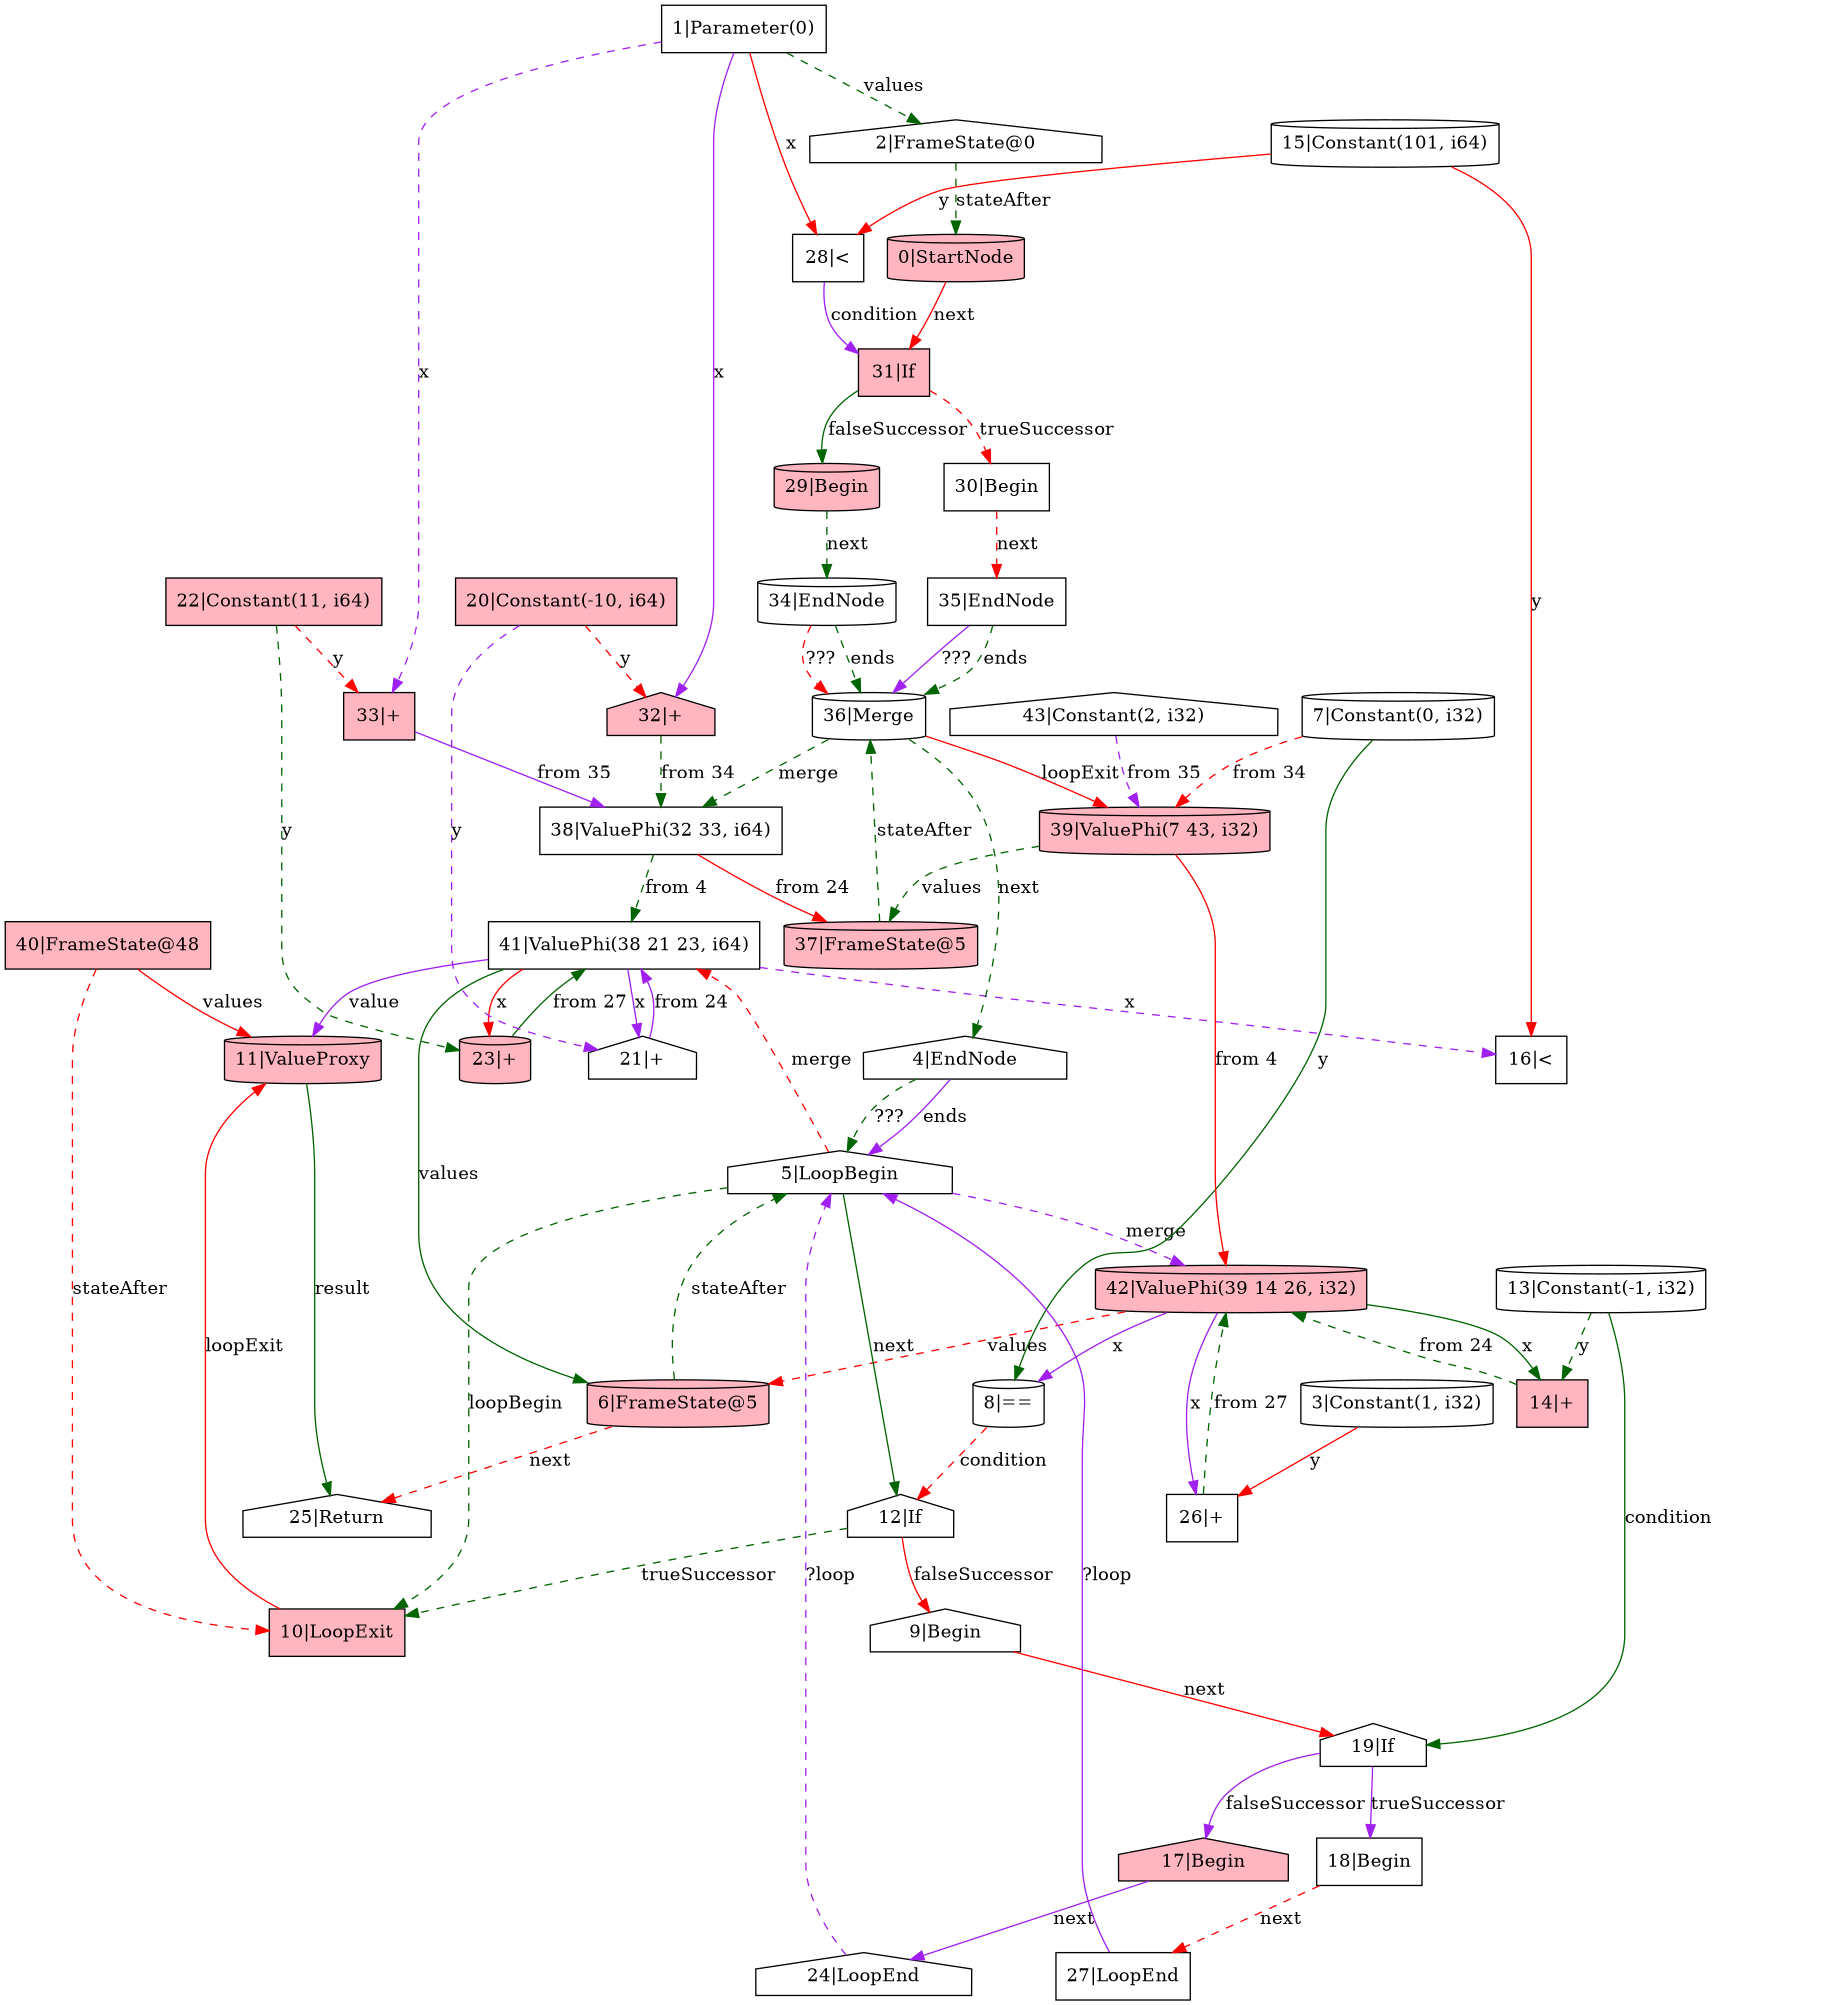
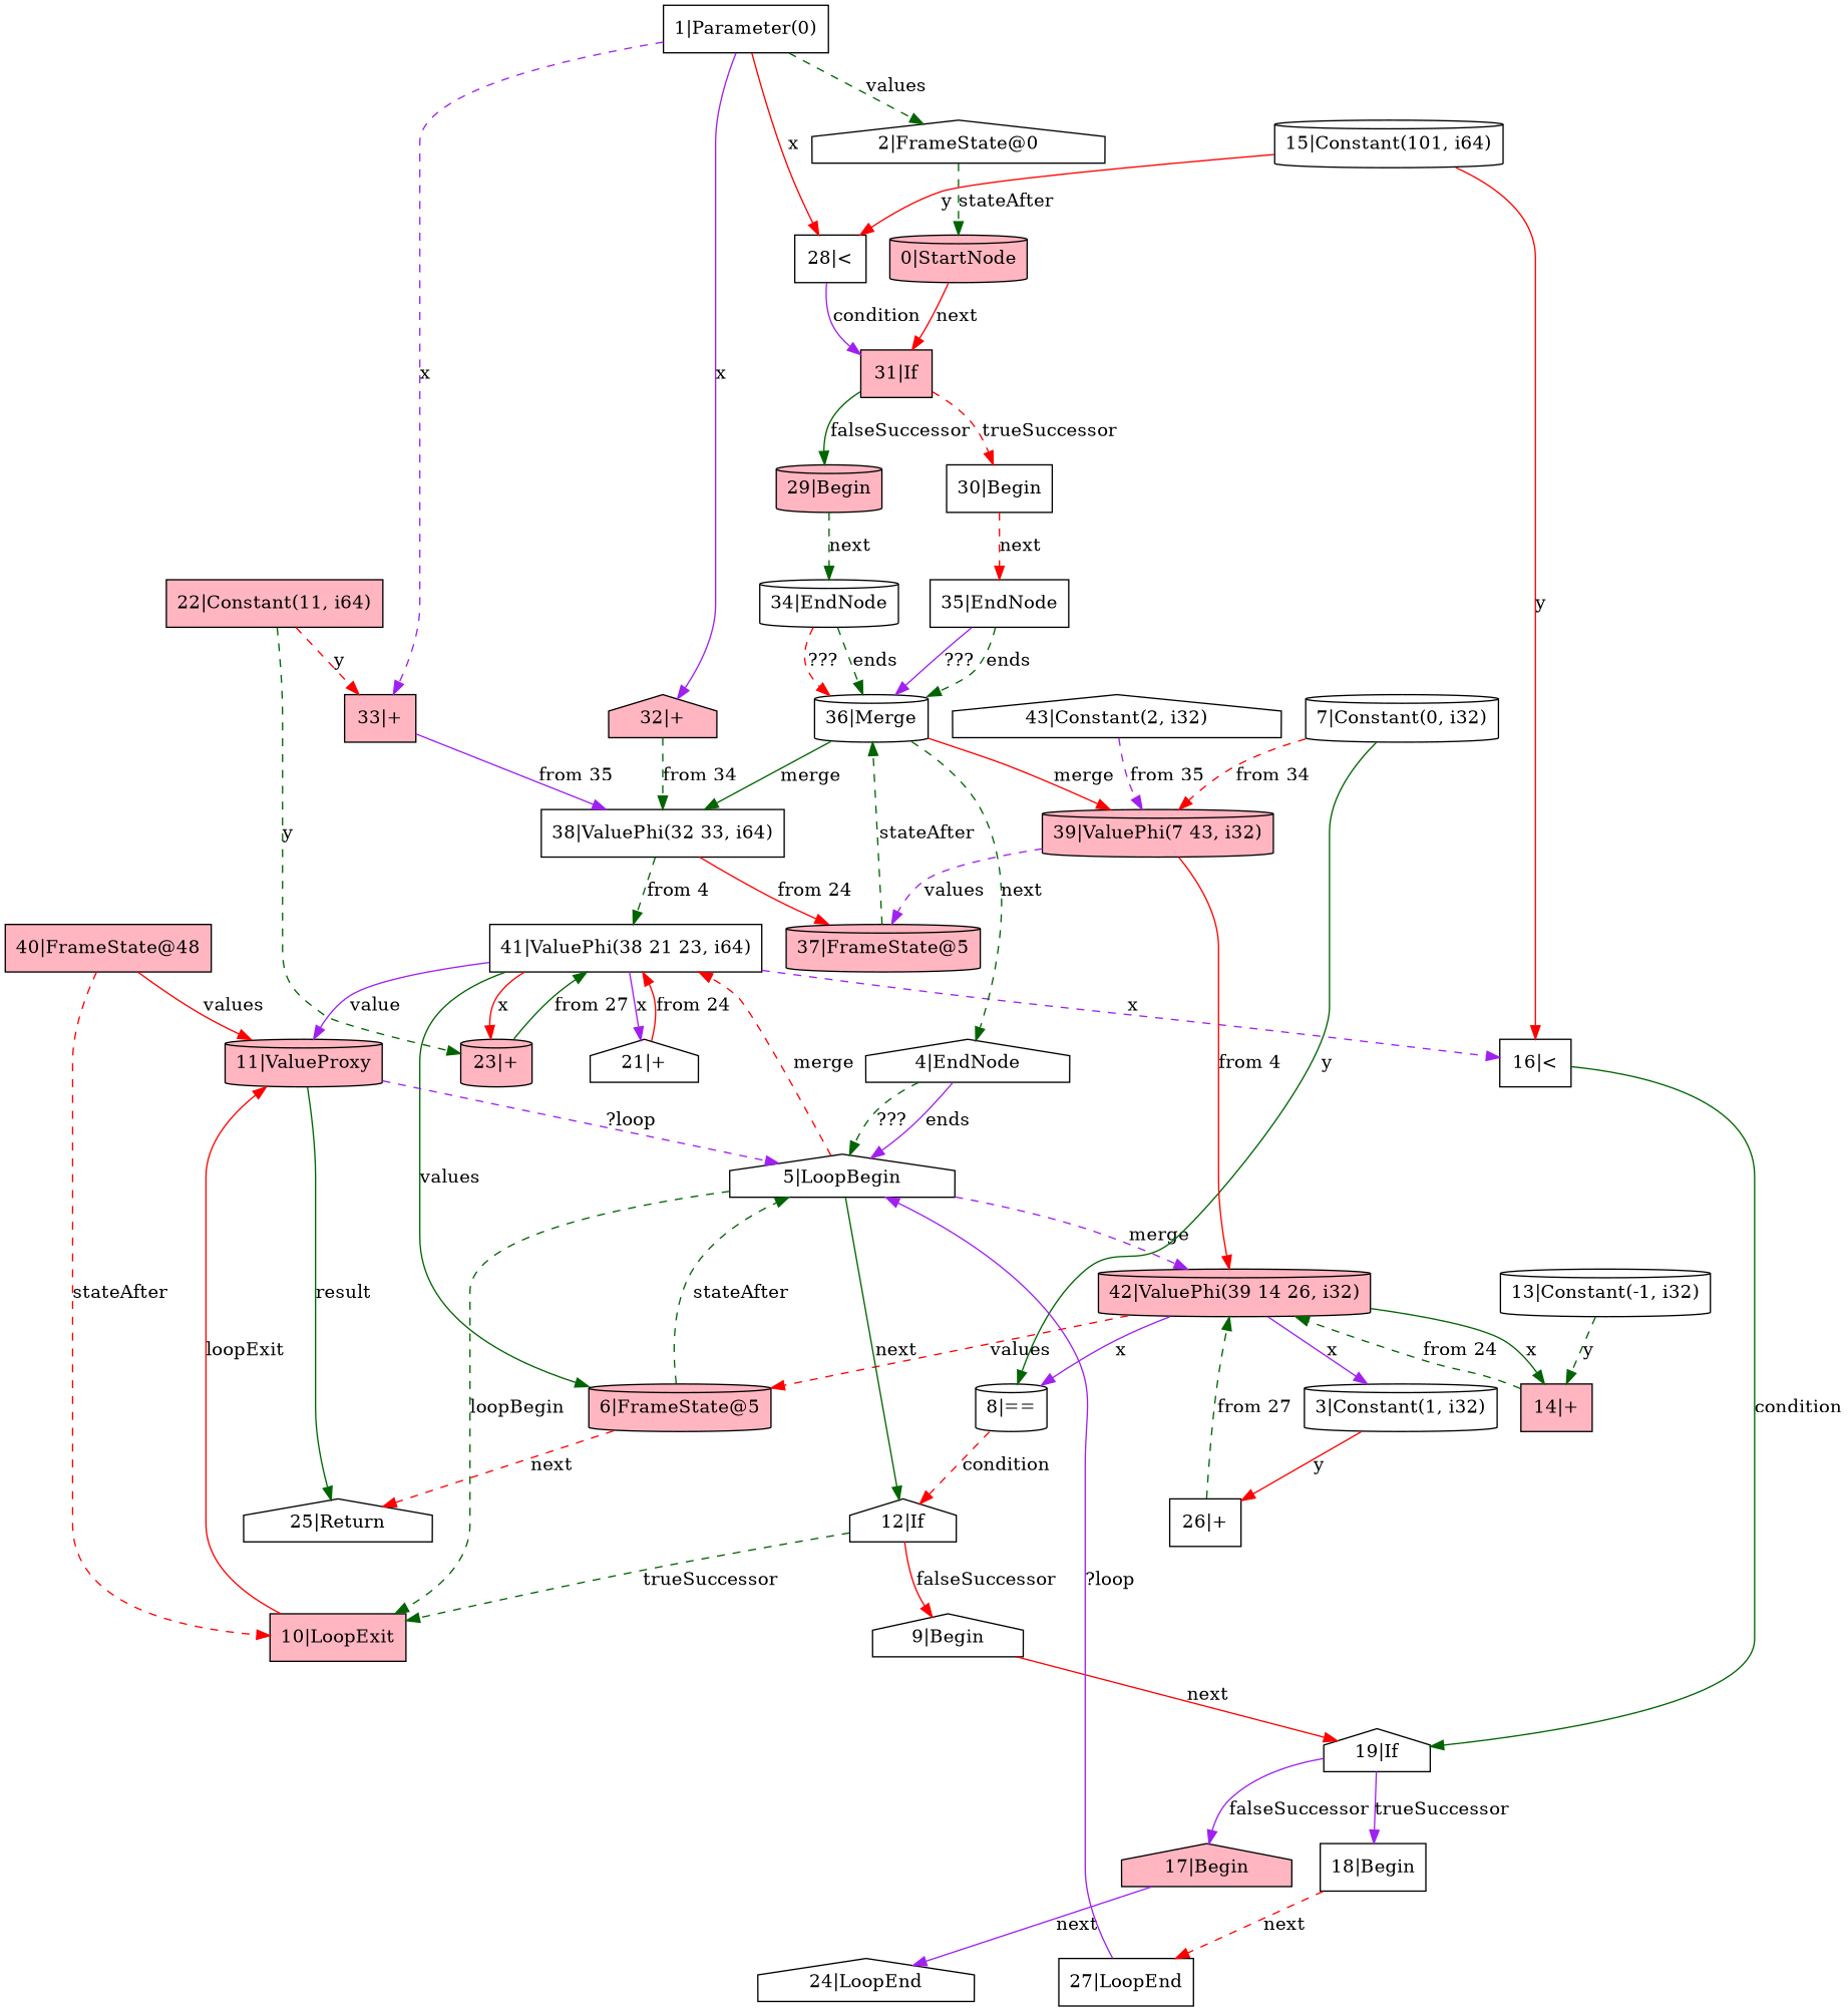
  digraph {
    node [fillcolor=white shape=box style=filled]
    edge [color=darkgreen style=solid]
    n1 [fillcolor=lightpink label="0|StartNode" shape=cylinder]
    n2 [fillcolor=lightpink label="31|If"]
    n3 [fillcolor=lightpink label="29|Begin" shape=cylinder]
    n4 [label="30|Begin"]
    n5 [label="1|Parameter(0)"]
    n6 [label="2|FrameState@0" shape=house]
    n7 [label="28|<"]
    n8 [fillcolor=lightpink label="32|+" shape=house]
    n9 [fillcolor=lightpink label="33|+"]
    n10 [label="38|ValuePhi(32 33, i64)"]
    n11 [label="3|Constant(1, i32)" shape=cylinder]
    n12 [label="26|+"]
    n13 [fillcolor=lightpink label="42|ValuePhi(39 14 26, i32)" shape=cylinder]
    n14 [label="4|EndNode" shape=house]
    n15 [label="5|LoopBegin" shape=house]
    n16 [fillcolor=lightpink label="10|LoopExit"]
    n17 [label="12|If" shape=house]
    n18 [label="41|ValuePhi(38 21 23, i64)"]
    n19 [fillcolor=lightpink label="11|ValueProxy" shape=cylinder]
    n20 [label="9|Begin" shape=house]
    n21 [fillcolor=lightpink label="6|FrameState@5" shape=cylinder]
    n22 [label="16|<"]
    n23 [label="21|+" shape=house]
    n24 [fillcolor=lightpink label="23|+" shape=cylinder]
    n25 [label="8|==" shape=cylinder]
    n26 [fillcolor=lightpink label="14|+"]
    n27 [label="25|Return" shape=house]
    n28 [label="7|Constant(0, i32)" shape=cylinder]
    n29 [fillcolor=lightpink label="39|ValuePhi(7 43, i32)" shape=cylinder]
    n30 [fillcolor=lightpink label="37|FrameState@5" shape=cylinder]
    n31 [label="19|If" shape=house]
    n32 [fillcolor=lightpink label="17|Begin" shape=house]
    n33 [label="18|Begin"]
    n34 [fillcolor=lightpink label="40|FrameState@48"]
    n35 [label="13|Constant(-1, i32)" shape=cylinder]
    n36 [label="15|Constant(101, i64)" shape=cylinder]
    n37 [label="24|LoopEnd" shape=house]
    n38 [label="27|LoopEnd"]
-   n39 [fillcolor=lightpink label="20|Constant(-10, i64)"]
    n40 [fillcolor=lightpink label="22|Constant(11, i64)"]
    n41 [label="34|EndNode" shape=cylinder]
    n42 [label="36|Merge" shape=cylinder]
    n43 [label="35|EndNode"]
    n44 [label="43|Constant(2, i32)" shape=house]
    n1 -> n2 [color=red label=next]
    n2 -> n3 [label=falseSuccessor]
    n2 -> n4 [color=red label=trueSuccessor style=dashed]
    n3 -> n41 [label=next style=dashed]
    n4 -> n43 [color=red label=next style=dashed]
    n5 -> n6 [label=values style=dashed]
    n5 -> n7 [color=red label=x]
    n5 -> n8 [color=purple label=x]
    n5 -> n9 [color=purple label=x style=dashed]
    n6 -> n1 [label=stateAfter style=dashed]
    n7 -> n2 [color=purple label=condition]
    n8 -> n10 [label="from 34" style=dashed]
    n9 -> n10 [color=purple label="from 35"]
    n10 -> n18 [label="from 4" style=dashed]
    n10 -> n30 [color=red label="from 24"]
    n11 -> n12 [color=red label=y]
    n12 -> n13 [label="from 27" style=dashed]
-   n13 -> n12 [color=purple label=x]
+   n13 -> n11 [color=purple label=x]
    n13 -> n21 [color=red label=values style=dashed]
    n13 -> n25 [color=purple label=x]
    n13 -> n26 [label=x]
    n14 -> n15 [label="???" style=dashed]
    n14 -> n15 [color=purple label=ends]
    n15 -> n13 [color=purple label=merge style=dashed]
    n15 -> n16 [label=loopBegin style=dashed]
    n15 -> n17 [label=next]
    n15 -> n18 [color=red label=merge style=dashed]
    n16 -> n19 [color=red label=loopExit]
    n17 -> n16 [label=trueSuccessor style=dashed]
    n17 -> n20 [color=red label=falseSuccessor]
    n18 -> n19 [color=purple label=value]
    n18 -> n21 [label=values]
    n18 -> n22 [color=purple label=x style=dashed]
    n18 -> n23 [color=purple label=x]
    n18 -> n24 [color=red label=x]
    n19 -> n27 [label=result]
    n20 -> n31 [color=red label=next]
    n21 -> n15 [label=stateAfter style=dashed]
    n21 -> n27 [color=red label=next style=dashed]
-   n35 -> n31 [label=condition]
-   n23 -> n18 [color=purple label="from 24"]
+   n22 -> n31 [label=condition]
+   n23 -> n18 [color=red label="from 24"]
    n24 -> n18 [label="from 27"]
    n25 -> n17 [color=red label=condition style=dashed]
    n26 -> n13 [label="from 24" style=dashed]
    n28 -> n25 [label=y]
    n28 -> n29 [color=red label="from 34" style=dashed]
    n29 -> n13 [color=red label="from 4"]
-   n29 -> n30 [label=values style=dashed]
+   n29 -> n30 [color=purple label=values style=dashed]
    n30 -> n42 [label=stateAfter style=dashed]
    n31 -> n32 [color=purple label=falseSuccessor]
    n31 -> n33 [color=purple label=trueSuccessor]
    n32 -> n37 [color=purple label=next]
    n33 -> n38 [color=red label=next style=dashed]
    n34 -> n16 [color=red label=stateAfter style=dashed]
    n34 -> n19 [color=red label=values]
    n35 -> n26 [label=y style=dashed]
    n36 -> n7 [color=red label=y]
    n36 -> n22 [color=red label=y]
-   n37 -> n15 [color=purple label="?loop" style=dashed]
+   n19 -> n15 [color=purple label="?loop" style=dashed]
    n38 -> n15 [color=purple label="?loop"]
-   n39 -> n8 [color=red label=y style=dashed]
-   n39 -> n23 [color=purple label=y style=dashed]
    n40 -> n9 [color=red label=y style=dashed]
    n40 -> n24 [label=y style=dashed]
    n41 -> n42 [color=red label="???" style=dashed]
    n41 -> n42 [label=ends style=dashed]
-   n42 -> n10 [label=merge style=dashed]
+   n42 -> n10 [label=merge]
    n42 -> n14 [label=next style=dashed]
-   n42 -> n29 [color=red label=loopExit]
+   n42 -> n29 [color=red label=merge]
    n43 -> n42 [color=purple label="???"]
    n43 -> n42 [label=ends style=dashed]
    n44 -> n29 [color=purple label="from 35" style=dashed]
  }
